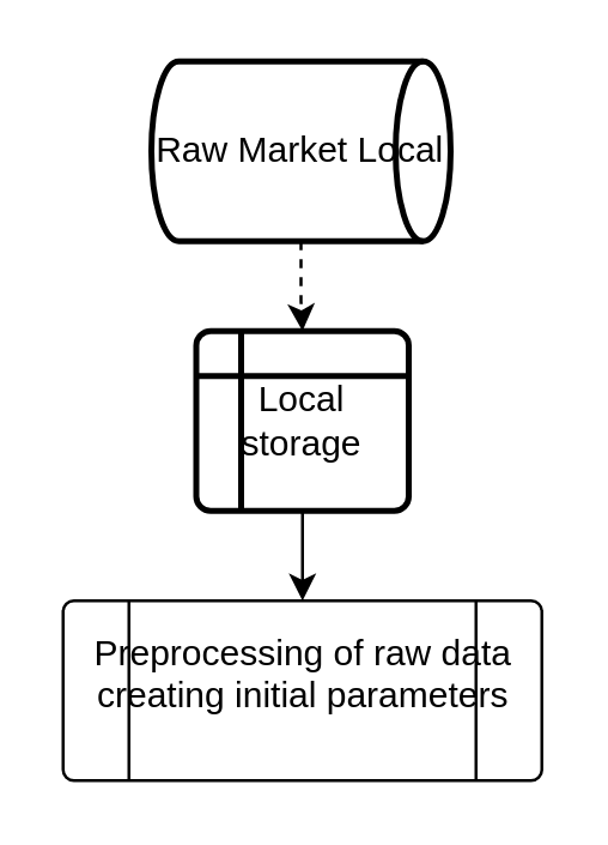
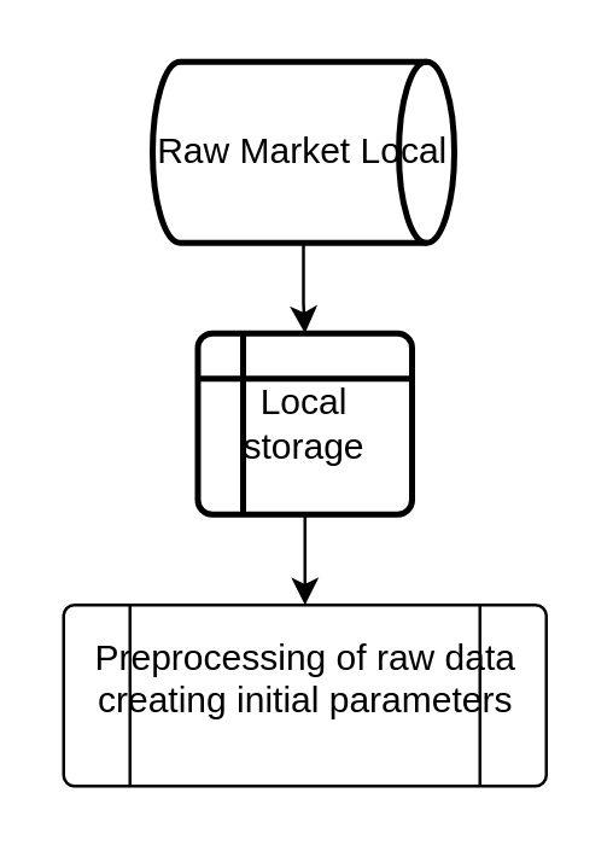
  <mxCell id="0" />
  <mxCell id="1" parent="0" />
- <mxCell id="2" value="" style="edgeStyle=orthogonalEdgeStyle;rounded=0;orthogonalLoop=1;jettySize=auto;html=1;dashed=1;" edge="1" parent="1" source="3" target="5"><mxGeometry relative="1" as="geometry" /></mxCell>
+ <mxCell id="2" value="" style="edgeStyle=orthogonalEdgeStyle;rounded=0;orthogonalLoop=1;jettySize=auto;html=1;" edge="1" parent="1" source="3" target="5"><mxGeometry relative="1" as="geometry" /></mxCell>
  <mxCell id="3" value="Raw Market Local" style="strokeWidth=2;html=1;shape=mxgraph.flowchart.direct_data;whiteSpace=wrap;" vertex="1" parent="1"><mxGeometry x="50" y="20" width="100" height="60" as="geometry" /></mxCell>
  <mxCell id="4" value="" style="edgeStyle=orthogonalEdgeStyle;rounded=0;orthogonalLoop=1;jettySize=auto;html=1;" edge="1" parent="1" source="5" target="6"><mxGeometry relative="1" as="geometry" /></mxCell>
  <mxCell id="5" value="Local storage" style="shape=internalStorage;whiteSpace=wrap;html=1;dx=15;dy=15;rounded=1;arcSize=8;strokeWidth=2;" vertex="1" parent="1"><mxGeometry x="65" y="110" width="71" height="60" as="geometry" /></mxCell>
  <mxCell id="6" value="Preprocessing of raw data creating initial parameters&lt;br&gt;&lt;br&gt;" style="verticalLabelPosition=bottom;verticalAlign=top;shape=process;rounded=1;size=0.14;arcSize=6;spacingTop=-56;spacingLeft=0;whiteSpace=wrap;html=1;labelBorderColor=none;" vertex="1" parent="1"><mxGeometry x="20.5" y="200" width="160" height="60" as="geometry" /></mxCell>
